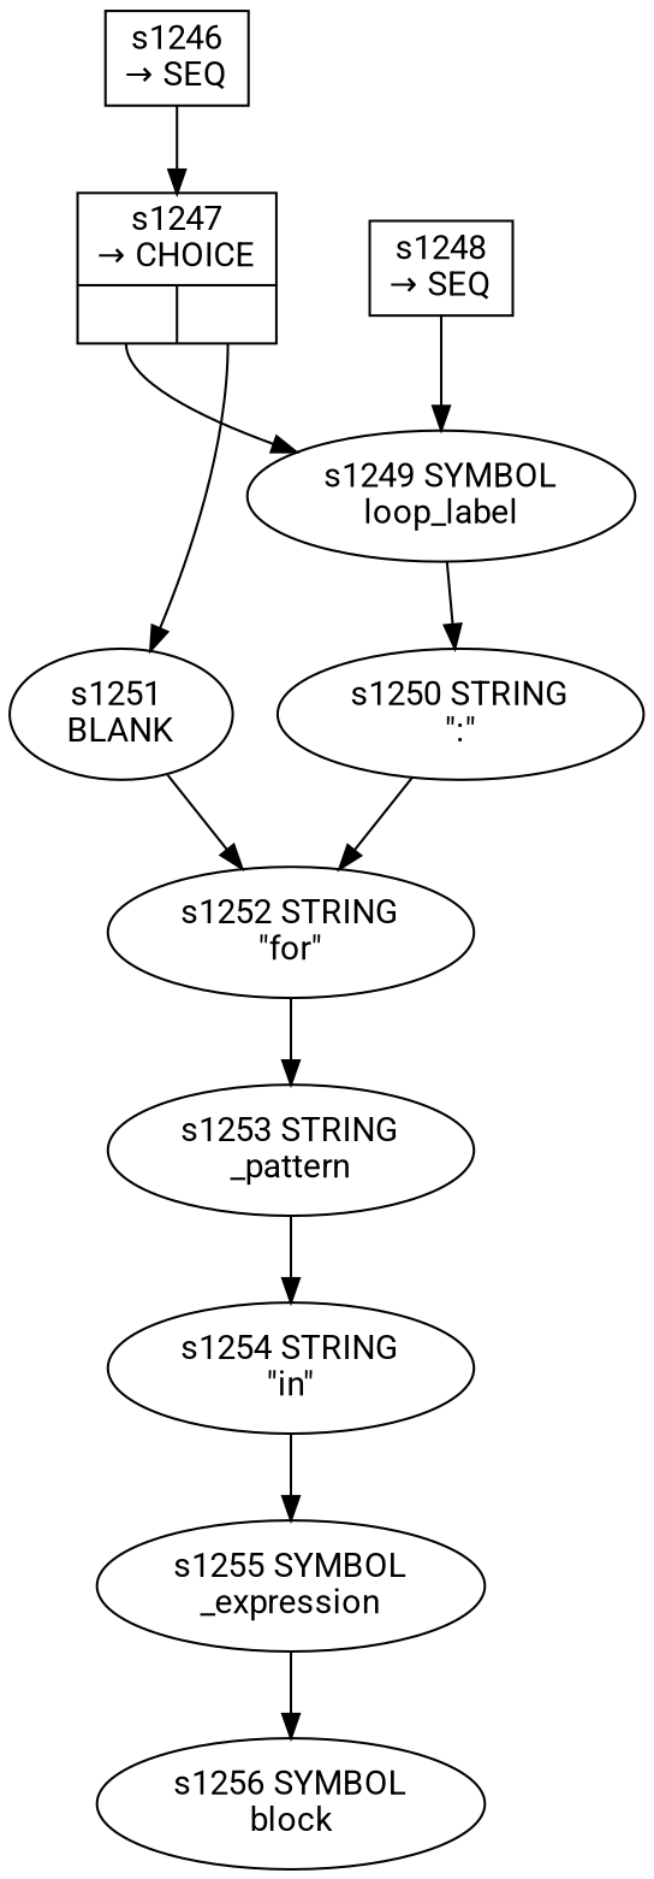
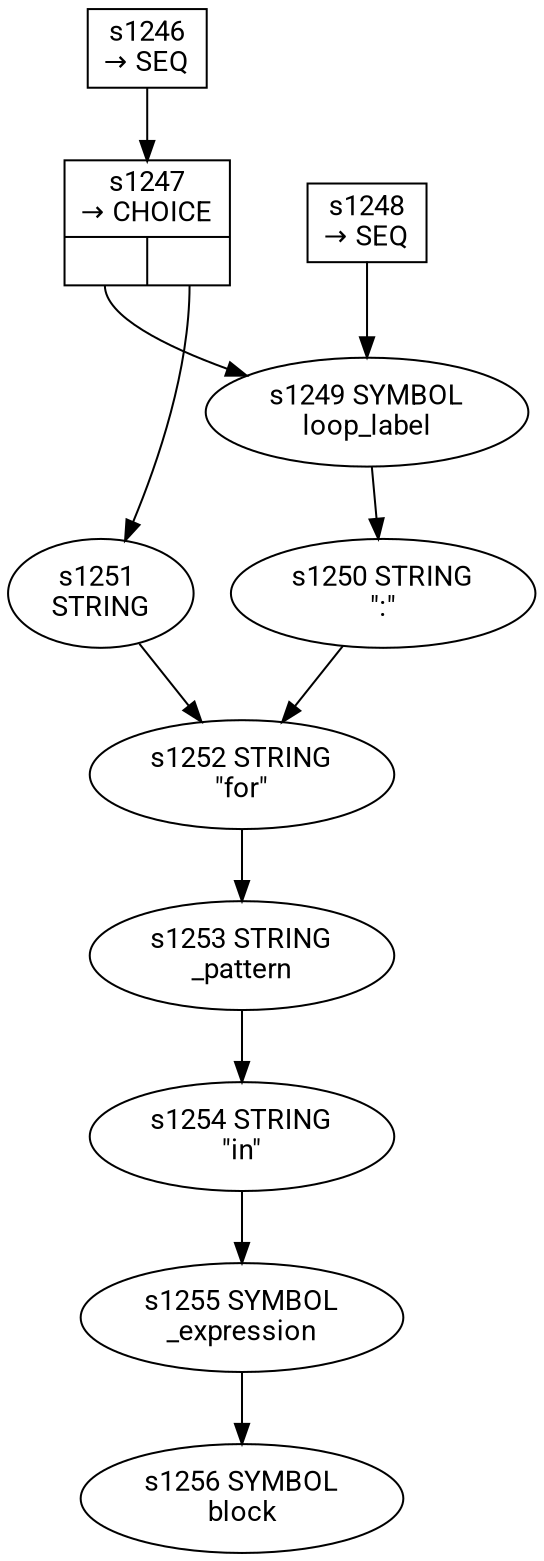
  digraph {
    fontname=Roboto
    rankdir=TB
    node [fontname=Roboto]
    edge [fontname=Roboto]
    n1 [fixedsize=false label="s1246\n&rarr; SEQ" peripheries=1 shape=record]
    n2 [fixedsize=false label="{s1247\n&rarr; CHOICE|{<p0>|<p1>}}" peripheries=1 shape=record]
-   n3 [label="s1251 \nBLANK"]
+   n3 [label="s1251 \nSTRING"]
    n4 [label="s1249 SYMBOL\nloop_label"]
    n5 [fixedsize=false label="s1248\n&rarr; SEQ" peripheries=1 shape=record]
    n6 [label="s1252 STRING\n\"for\""]
    n7 [label="s1250 STRING\n\":\""]
    n8 [label="s1253 STRING\n_pattern"]
    n9 [label="s1254 STRING\n\"in\""]
    n10 [label="s1255 SYMBOL\n_expression"]
    n11 [label="s1256 SYMBOL\nblock"]
    n1 -> n2
    n2 -> n3 [tailport=p1]
    n2 -> n4 [tailport=p0]
    n3 -> n6
    n4 -> n7
    n5 -> n4
    n6 -> n8
    n7 -> n6
    n8 -> n9
    n9 -> n10
    n10 -> n11
  }
